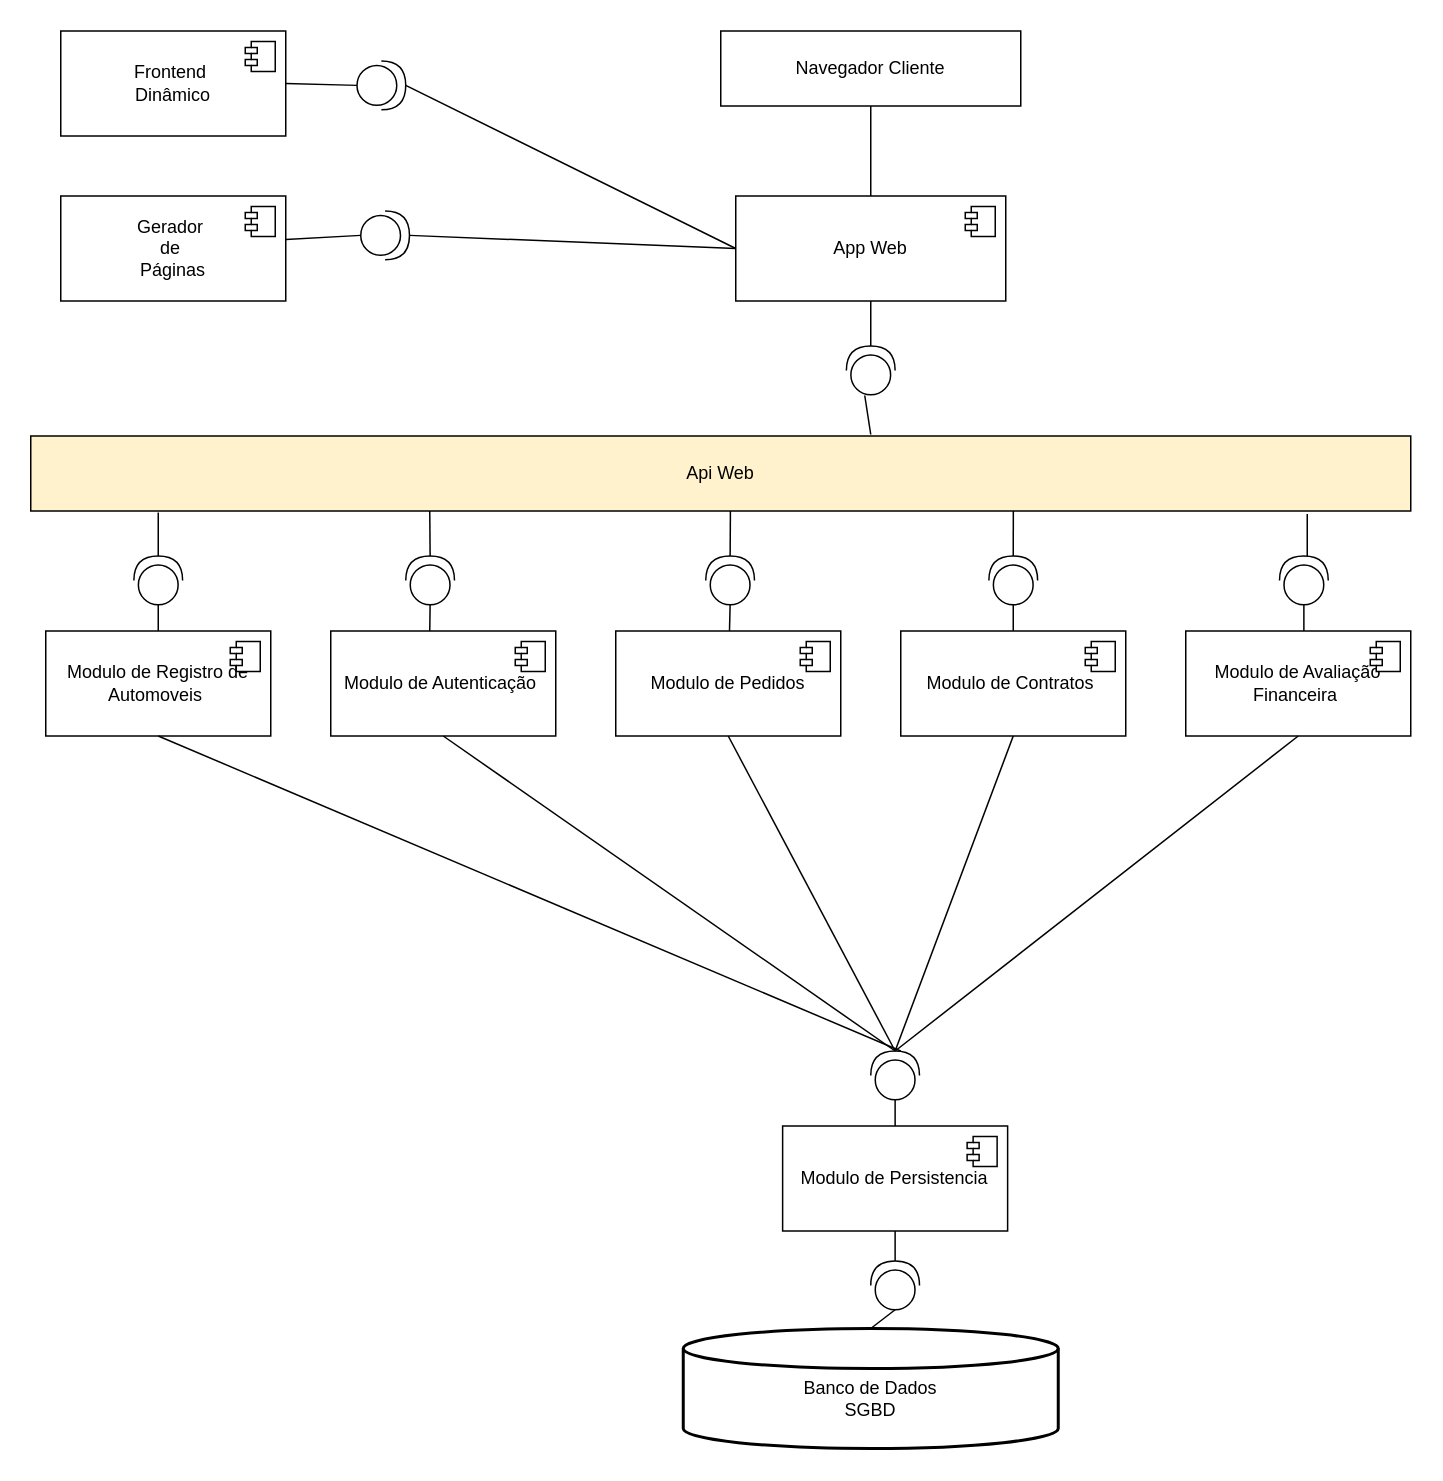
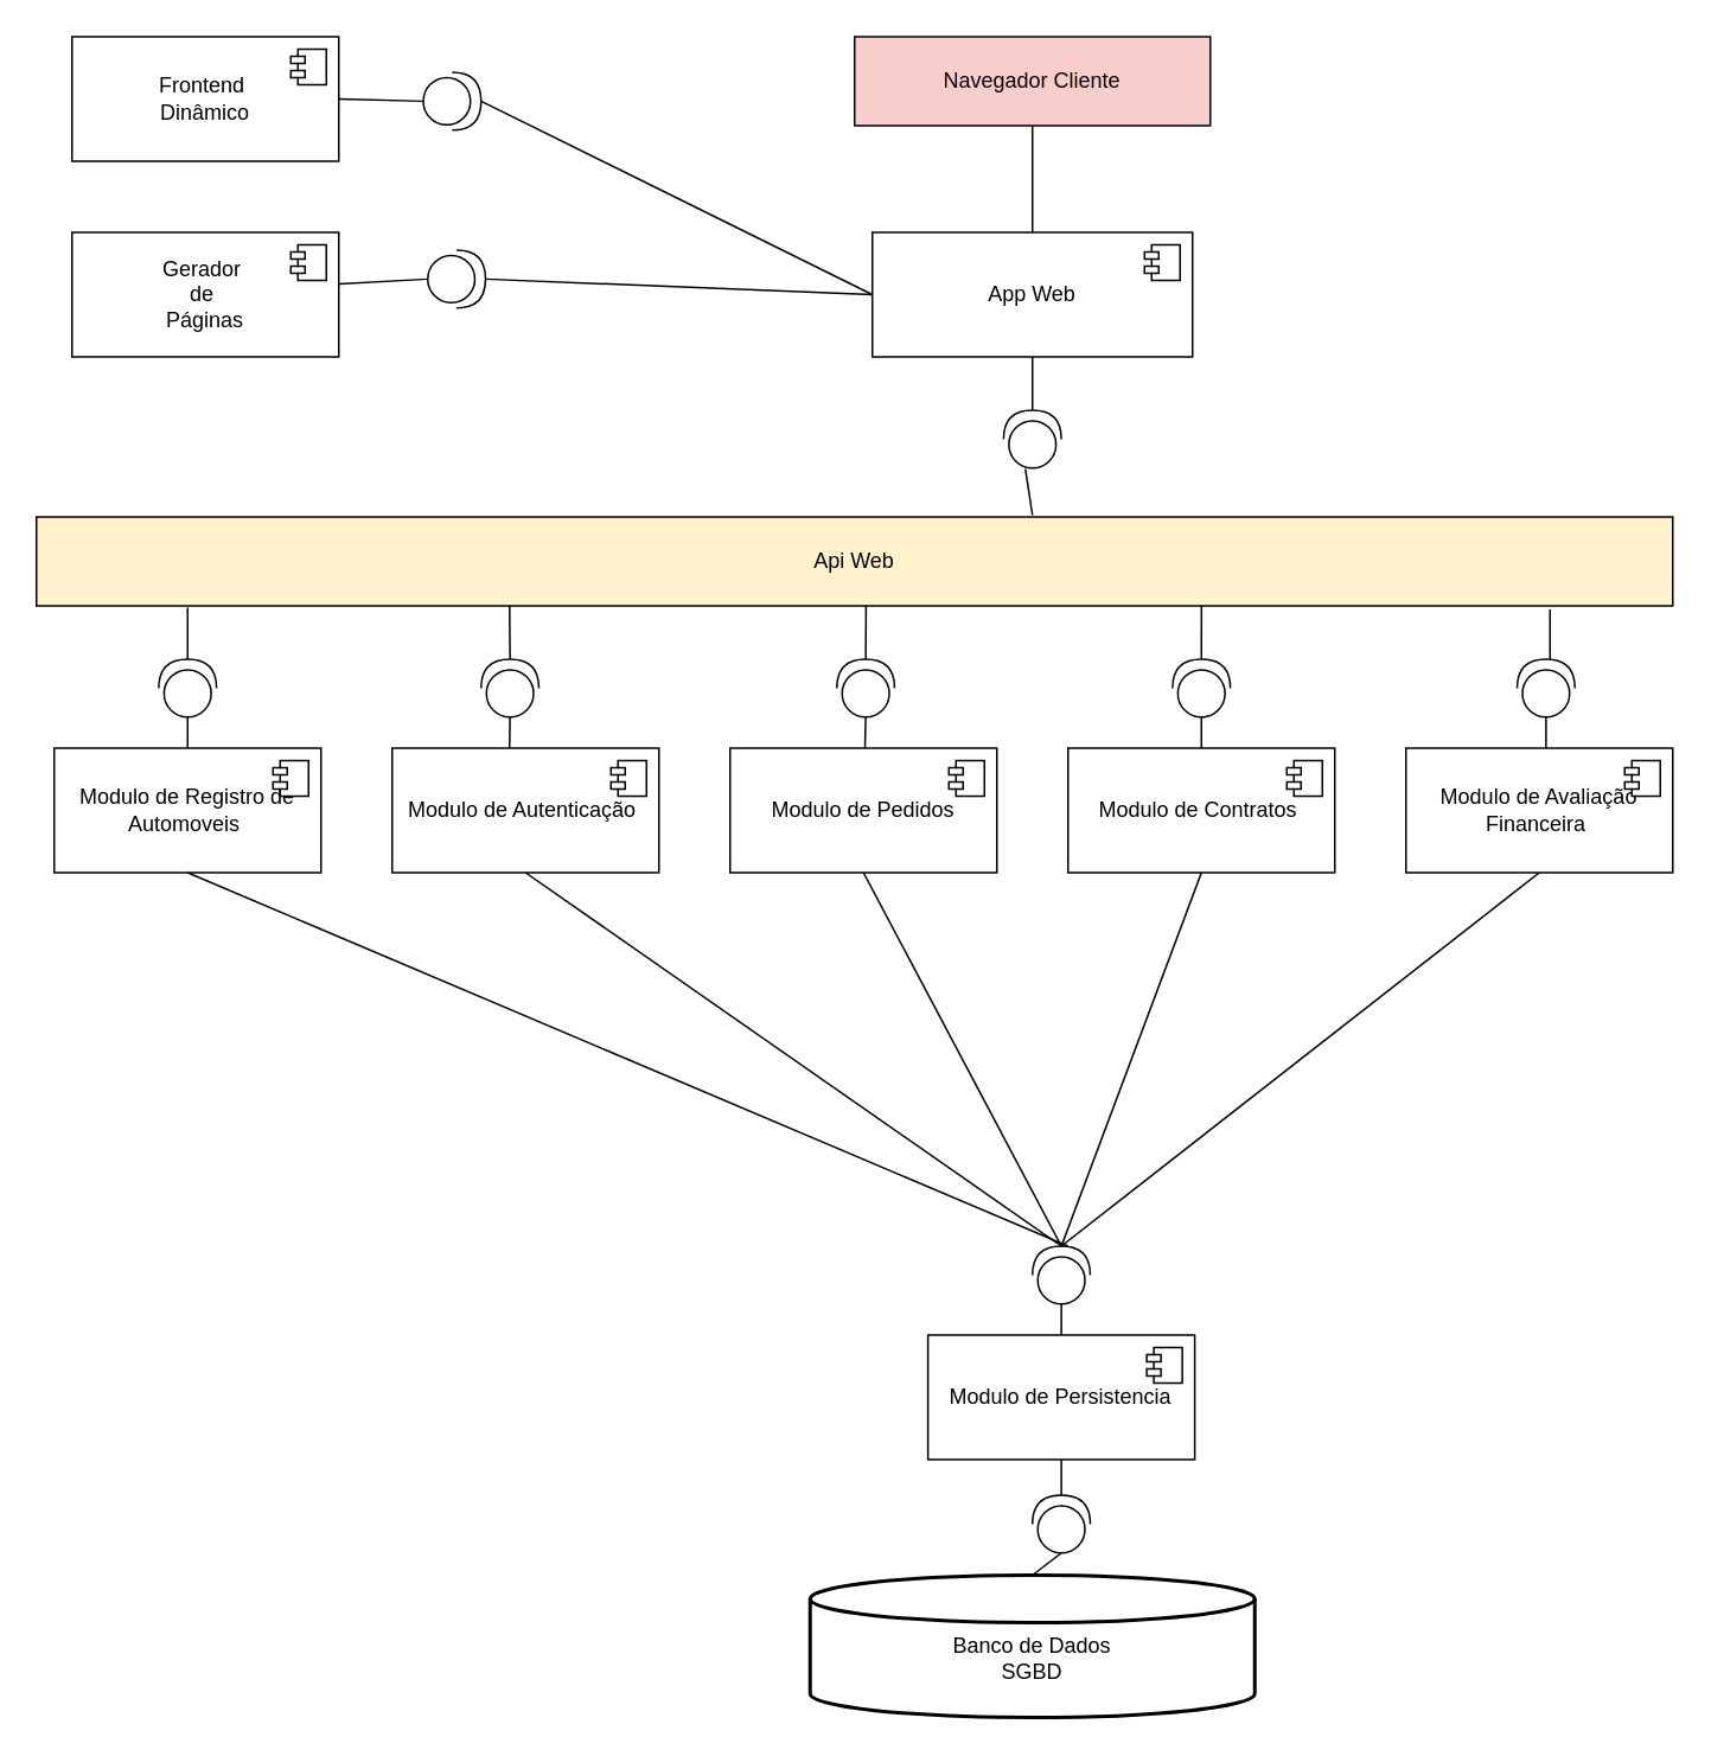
  <mxCell id="0" />
  <mxCell id="1" parent="0" />
  <mxCell id="2" value="&lt;div&gt;&lt;br&gt;&lt;/div&gt;Banco de Dados&lt;br&gt;SGBD" style="strokeWidth=2;html=1;shape=mxgraph.flowchart.database;whiteSpace=wrap;" vertex="1" parent="1"><mxGeometry x="455" y="885" width="250" height="80" as="geometry" /></mxCell>
- <mxCell id="3" value="Navegador Cliente" style="rounded=0;whiteSpace=wrap;html=1;" vertex="1" parent="1"><mxGeometry x="480" y="20" width="200" height="50" as="geometry" /></mxCell>
+ <mxCell id="3" value="Navegador Cliente" style="rounded=0;whiteSpace=wrap;html=1;fillColor=#f8cecc;" vertex="1" parent="1"><mxGeometry x="480" y="20" width="200" height="50" as="geometry" /></mxCell>
  <mxCell id="4" value="Api Web" style="rounded=0;whiteSpace=wrap;html=1;fillColor=#fff2cc;" vertex="1" parent="1"><mxGeometry x="20" y="290" width="920" height="50" as="geometry" /></mxCell>
  <mxCell id="5" value="App Web" style="html=1;dropTarget=0;whiteSpace=wrap;" vertex="1" parent="1"><mxGeometry x="490" y="130" width="180" height="70" as="geometry" /></mxCell>
  <mxCell id="6" value="" style="shape=module;jettyWidth=8;jettyHeight=4;" vertex="1" parent="5"><mxGeometry x="1" width="20" height="20" relative="1" as="geometry"><mxPoint x="-27" y="7" as="offset" /></mxGeometry></mxCell>
  <mxCell id="7" value="Modulo de Autenticação&amp;nbsp;" style="html=1;dropTarget=0;whiteSpace=wrap;" vertex="1" parent="1"><mxGeometry x="220" y="420" width="150" height="70" as="geometry" /></mxCell>
  <mxCell id="8" value="" style="shape=module;jettyWidth=8;jettyHeight=4;" vertex="1" parent="7"><mxGeometry x="1" width="20" height="20" relative="1" as="geometry"><mxPoint x="-27" y="7" as="offset" /></mxGeometry></mxCell>
  <mxCell id="9" value="Modulo de Pedidos" style="html=1;dropTarget=0;whiteSpace=wrap;" vertex="1" parent="1"><mxGeometry x="410" y="420" width="150" height="70" as="geometry" /></mxCell>
  <mxCell id="10" value="" style="shape=module;jettyWidth=8;jettyHeight=4;" vertex="1" parent="9"><mxGeometry x="1" width="20" height="20" relative="1" as="geometry"><mxPoint x="-27" y="7" as="offset" /></mxGeometry></mxCell>
  <mxCell id="11" value="Modulo de Contratos&amp;nbsp;" style="html=1;dropTarget=0;whiteSpace=wrap;" vertex="1" parent="1"><mxGeometry x="600" y="420" width="150" height="70" as="geometry" /></mxCell>
  <mxCell id="12" value="" style="shape=module;jettyWidth=8;jettyHeight=4;" vertex="1" parent="11"><mxGeometry x="1" width="20" height="20" relative="1" as="geometry"><mxPoint x="-27" y="7" as="offset" /></mxGeometry></mxCell>
  <mxCell id="13" value="Modulo de Avaliação Financeira&amp;nbsp;" style="html=1;dropTarget=0;whiteSpace=wrap;" vertex="1" parent="1"><mxGeometry x="790" y="420" width="150" height="70" as="geometry" /></mxCell>
  <mxCell id="14" value="" style="shape=module;jettyWidth=8;jettyHeight=4;" vertex="1" parent="13"><mxGeometry x="1" width="20" height="20" relative="1" as="geometry"><mxPoint x="-27" y="7" as="offset" /></mxGeometry></mxCell>
  <mxCell id="15" value="" style="shape=providedRequiredInterface;html=1;verticalLabelPosition=bottom;sketch=0;rotation=-90;" vertex="1" parent="1"><mxGeometry x="852.5" y="370" width="32.5" height="32.5" as="geometry" /></mxCell>
  <mxCell id="16" value="" style="shape=providedRequiredInterface;html=1;verticalLabelPosition=bottom;sketch=0;rotation=-90;" vertex="1" parent="1"><mxGeometry x="658.75" y="370" width="32.5" height="32.5" as="geometry" /></mxCell>
  <mxCell id="17" value="" style="shape=providedRequiredInterface;html=1;verticalLabelPosition=bottom;sketch=0;rotation=-90;" vertex="1" parent="1"><mxGeometry x="470" y="370" width="32.5" height="32.5" as="geometry" /></mxCell>
  <mxCell id="18" value="" style="shape=providedRequiredInterface;html=1;verticalLabelPosition=bottom;sketch=0;rotation=-90;" vertex="1" parent="1"><mxGeometry x="270" y="370" width="32.5" height="32.5" as="geometry" /></mxCell>
  <mxCell id="19" value="" style="endArrow=none;html=1;rounded=0;fontSize=12;startSize=8;endSize=8;curved=1;exitX=1;exitY=0.5;exitDx=0;exitDy=0;exitPerimeter=0;" edge="1" parent="1" source="18"><mxGeometry width="50" height="50" relative="1" as="geometry"><mxPoint x="320" y="410" as="sourcePoint" /><mxPoint x="286" y="340" as="targetPoint" /></mxGeometry></mxCell>
  <mxCell id="20" value="" style="endArrow=none;html=1;rounded=0;fontSize=12;startSize=8;endSize=8;curved=1;exitX=0;exitY=0.5;exitDx=0;exitDy=0;exitPerimeter=0;" edge="1" parent="1" source="18"><mxGeometry width="50" height="50" relative="1" as="geometry"><mxPoint x="296" y="380" as="sourcePoint" /><mxPoint x="286" y="420" as="targetPoint" /></mxGeometry></mxCell>
  <mxCell id="21" value="" style="endArrow=none;html=1;rounded=0;fontSize=12;startSize=8;endSize=8;curved=1;exitX=0;exitY=0.5;exitDx=0;exitDy=0;exitPerimeter=0;" edge="1" parent="1" source="17" target="9"><mxGeometry width="50" height="50" relative="1" as="geometry"><mxPoint x="296" y="413" as="sourcePoint" /><mxPoint x="296" y="430" as="targetPoint" /></mxGeometry></mxCell>
  <mxCell id="22" value="" style="endArrow=none;html=1;rounded=0;fontSize=12;startSize=8;endSize=8;curved=1;entryX=1;entryY=0.5;entryDx=0;entryDy=0;entryPerimeter=0;exitX=0.507;exitY=1;exitDx=0;exitDy=0;exitPerimeter=0;" edge="1" parent="1" source="4" target="17"><mxGeometry width="50" height="50" relative="1" as="geometry"><mxPoint x="486" y="350" as="sourcePoint" /><mxPoint x="490" y="370" as="targetPoint" /></mxGeometry></mxCell>
  <mxCell id="23" value="" style="endArrow=none;html=1;rounded=0;fontSize=12;startSize=8;endSize=8;curved=1;entryX=1;entryY=0.5;entryDx=0;entryDy=0;entryPerimeter=0;exitX=0.712;exitY=1;exitDx=0;exitDy=0;exitPerimeter=0;" edge="1" parent="1" source="4" target="16"><mxGeometry width="50" height="50" relative="1" as="geometry"><mxPoint x="496" y="352" as="sourcePoint" /><mxPoint x="496" y="380" as="targetPoint" /><Array as="points" /></mxGeometry></mxCell>
  <mxCell id="24" value="" style="endArrow=none;html=1;rounded=0;fontSize=12;startSize=8;endSize=8;curved=1;entryX=0;entryY=0.5;entryDx=0;entryDy=0;entryPerimeter=0;exitX=0.5;exitY=0;exitDx=0;exitDy=0;" edge="1" parent="1" source="11" target="16"><mxGeometry width="50" height="50" relative="1" as="geometry"><mxPoint x="686" y="353" as="sourcePoint" /><mxPoint x="685" y="380" as="targetPoint" /></mxGeometry></mxCell>
  <mxCell id="25" value="" style="endArrow=none;html=1;rounded=0;fontSize=12;startSize=8;endSize=8;curved=1;entryX=0;entryY=0.5;entryDx=0;entryDy=0;entryPerimeter=0;exitX=0.525;exitY=0;exitDx=0;exitDy=0;exitPerimeter=0;" edge="1" parent="1" source="13" target="15"><mxGeometry width="50" height="50" relative="1" as="geometry"><mxPoint x="685" y="430" as="sourcePoint" /><mxPoint x="685" y="413" as="targetPoint" /></mxGeometry></mxCell>
  <mxCell id="26" value="" style="endArrow=none;html=1;rounded=0;fontSize=12;startSize=8;endSize=8;curved=1;entryX=0.925;entryY=1.04;entryDx=0;entryDy=0;entryPerimeter=0;" edge="1" parent="1" target="4"><mxGeometry width="50" height="50" relative="1" as="geometry"><mxPoint x="871" y="370" as="sourcePoint" /><mxPoint x="879" y="413" as="targetPoint" /></mxGeometry></mxCell>
  <mxCell id="27" value="" style="shape=providedRequiredInterface;html=1;verticalLabelPosition=bottom;sketch=0;rotation=-90;" vertex="1" parent="1"><mxGeometry x="580" y="700" width="32.5" height="32.5" as="geometry" /></mxCell>
  <mxCell id="28" value="" style="endArrow=none;html=1;rounded=0;fontSize=12;startSize=8;endSize=8;curved=1;exitX=0.5;exitY=0;exitDx=0;exitDy=0;exitPerimeter=0;entryX=0;entryY=0.5;entryDx=0;entryDy=0;entryPerimeter=0;" edge="1" parent="1" source="44" target="27"><mxGeometry width="50" height="50" relative="1" as="geometry"><mxPoint x="496" y="413" as="sourcePoint" /><mxPoint x="496" y="430" as="targetPoint" /></mxGeometry></mxCell>
  <mxCell id="29" value="" style="endArrow=none;html=1;rounded=0;fontSize=12;startSize=8;endSize=8;curved=1;exitX=1;exitY=0.5;exitDx=0;exitDy=0;exitPerimeter=0;entryX=0.5;entryY=1;entryDx=0;entryDy=0;" edge="1" parent="1" source="27" target="11"><mxGeometry width="50" height="50" relative="1" as="geometry"><mxPoint x="835" y="710" as="sourcePoint" /><mxPoint x="875" y="500" as="targetPoint" /></mxGeometry></mxCell>
  <mxCell id="30" value="" style="endArrow=none;html=1;rounded=0;fontSize=12;startSize=8;endSize=8;curved=1;entryX=0.5;entryY=1;entryDx=0;entryDy=0;exitX=1;exitY=0.5;exitDx=0;exitDy=0;exitPerimeter=0;" edge="1" parent="1" source="27" target="9"><mxGeometry width="50" height="50" relative="1" as="geometry"><mxPoint x="820" y="700" as="sourcePoint" /><mxPoint x="685" y="500" as="targetPoint" /></mxGeometry></mxCell>
  <mxCell id="31" value="" style="endArrow=none;html=1;rounded=0;fontSize=12;startSize=8;endSize=8;curved=1;entryX=0.5;entryY=1;entryDx=0;entryDy=0;exitX=1;exitY=0.5;exitDx=0;exitDy=0;exitPerimeter=0;" edge="1" parent="1" source="27" target="7"><mxGeometry width="50" height="50" relative="1" as="geometry"><mxPoint x="830" y="700" as="sourcePoint" /><mxPoint x="495" y="500" as="targetPoint" /></mxGeometry></mxCell>
  <mxCell id="32" value="" style="endArrow=none;html=1;rounded=0;fontSize=12;startSize=8;endSize=8;curved=1;exitX=1;exitY=0.5;exitDx=0;exitDy=0;exitPerimeter=0;entryX=0.5;entryY=1;entryDx=0;entryDy=0;" edge="1" parent="1" source="27" target="13"><mxGeometry width="50" height="50" relative="1" as="geometry"><mxPoint x="835" y="710" as="sourcePoint" /><mxPoint x="685" y="500" as="targetPoint" /></mxGeometry></mxCell>
  <mxCell id="33" value="Modulo de Registro de Automoveis&lt;span style=&quot;background-color: transparent; color: light-dark(rgb(0, 0, 0), rgb(255, 255, 255));&quot;&gt;&amp;nbsp;&lt;/span&gt;" style="html=1;dropTarget=0;whiteSpace=wrap;" vertex="1" parent="1"><mxGeometry x="30" y="420" width="150" height="70" as="geometry" /></mxCell>
  <mxCell id="34" value="" style="shape=module;jettyWidth=8;jettyHeight=4;" vertex="1" parent="33"><mxGeometry x="1" width="20" height="20" relative="1" as="geometry"><mxPoint x="-27" y="7" as="offset" /></mxGeometry></mxCell>
  <mxCell id="35" value="" style="shape=providedRequiredInterface;html=1;verticalLabelPosition=bottom;sketch=0;rotation=-90;" vertex="1" parent="1"><mxGeometry x="88.75" y="370" width="32.5" height="32.5" as="geometry" /></mxCell>
  <mxCell id="36" value="" style="endArrow=none;html=1;rounded=0;fontSize=12;startSize=8;endSize=8;curved=1;exitX=1;exitY=0.5;exitDx=0;exitDy=0;exitPerimeter=0;" edge="1" parent="1" source="35"><mxGeometry width="50" height="50" relative="1" as="geometry"><mxPoint x="296" y="380" as="sourcePoint" /><mxPoint x="105" y="341" as="targetPoint" /></mxGeometry></mxCell>
  <mxCell id="37" value="" style="endArrow=none;html=1;rounded=0;fontSize=12;startSize=8;endSize=8;curved=1;exitX=0;exitY=0.5;exitDx=0;exitDy=0;exitPerimeter=0;entryX=0.5;entryY=0;entryDx=0;entryDy=0;" edge="1" parent="1" source="35" target="33"><mxGeometry width="50" height="50" relative="1" as="geometry"><mxPoint x="115" y="380" as="sourcePoint" /><mxPoint x="115" y="351" as="targetPoint" /></mxGeometry></mxCell>
  <mxCell id="38" value="" style="endArrow=none;html=1;rounded=0;fontSize=12;startSize=8;endSize=8;curved=1;entryX=0.5;entryY=1;entryDx=0;entryDy=0;" edge="1" parent="1" target="33"><mxGeometry width="50" height="50" relative="1" as="geometry"><mxPoint x="600" y="700" as="sourcePoint" /><mxPoint x="305" y="500" as="targetPoint" /></mxGeometry></mxCell>
  <mxCell id="39" value="" style="shape=providedRequiredInterface;html=1;verticalLabelPosition=bottom;sketch=0;rotation=-90;" vertex="1" parent="1"><mxGeometry x="563.75" y="230" width="32.5" height="32.5" as="geometry" /></mxCell>
  <mxCell id="40" value="" style="endArrow=none;html=1;rounded=0;fontSize=12;startSize=8;endSize=8;curved=1;entryX=1;entryY=0.5;entryDx=0;entryDy=0;entryPerimeter=0;exitX=0.5;exitY=1;exitDx=0;exitDy=0;" edge="1" parent="1" source="5" target="39"><mxGeometry width="50" height="50" relative="1" as="geometry"><mxPoint x="570" y="190" as="sourcePoint" /><mxPoint x="685" y="380" as="targetPoint" /><Array as="points" /></mxGeometry></mxCell>
  <mxCell id="41" value="" style="endArrow=none;html=1;rounded=0;fontSize=12;startSize=8;endSize=8;curved=1;" edge="1" parent="1"><mxGeometry width="50" height="50" relative="1" as="geometry"><mxPoint x="576" y="263" as="sourcePoint" /><mxPoint x="580" y="289" as="targetPoint" /><Array as="points" /></mxGeometry></mxCell>
  <mxCell id="42" value="" style="endArrow=none;html=1;rounded=0;fontSize=12;startSize=8;endSize=8;curved=1;entryX=0.5;entryY=0;entryDx=0;entryDy=0;exitX=0.5;exitY=1;exitDx=0;exitDy=0;" edge="1" parent="1" source="3" target="5"><mxGeometry width="50" height="50" relative="1" as="geometry"><mxPoint x="590" y="210" as="sourcePoint" /><mxPoint x="590" y="240" as="targetPoint" /><Array as="points" /></mxGeometry></mxCell>
  <mxCell id="43" value="" style="endArrow=none;html=1;rounded=0;fontSize=12;startSize=8;endSize=8;curved=1;exitX=1;exitY=0.5;exitDx=0;exitDy=0;exitPerimeter=0;entryX=0.5;entryY=1;entryDx=0;entryDy=0;" edge="1" parent="1" source="47" target="44"><mxGeometry width="50" height="50" relative="1" as="geometry"><mxPoint x="595" y="850" as="sourcePoint" /><mxPoint x="596" y="733" as="targetPoint" /></mxGeometry></mxCell>
  <mxCell id="44" value="Modulo de Persistencia" style="html=1;dropTarget=0;whiteSpace=wrap;" vertex="1" parent="1"><mxGeometry x="521.25" y="750" width="150" height="70" as="geometry" /></mxCell>
  <mxCell id="45" value="" style="shape=module;jettyWidth=8;jettyHeight=4;" vertex="1" parent="44"><mxGeometry x="1" width="20" height="20" relative="1" as="geometry"><mxPoint x="-27" y="7" as="offset" /></mxGeometry></mxCell>
  <mxCell id="46" value="" style="endArrow=none;html=1;rounded=0;fontSize=12;startSize=8;endSize=8;curved=1;exitX=0.5;exitY=0;exitDx=0;exitDy=0;exitPerimeter=0;entryX=0;entryY=0.5;entryDx=0;entryDy=0;entryPerimeter=0;" edge="1" parent="1" source="2" target="47"><mxGeometry width="50" height="50" relative="1" as="geometry"><mxPoint x="595" y="890" as="sourcePoint" /><mxPoint x="596" y="820" as="targetPoint" /></mxGeometry></mxCell>
  <mxCell id="47" value="" style="shape=providedRequiredInterface;html=1;verticalLabelPosition=bottom;sketch=0;rotation=-90;" vertex="1" parent="1"><mxGeometry x="580" y="840" width="32.5" height="32.5" as="geometry" /></mxCell>
  <mxCell id="48" value="Gerador&amp;nbsp;&lt;div&gt;de&amp;nbsp;&lt;/div&gt;&lt;div&gt;Páginas&lt;/div&gt;" style="html=1;dropTarget=0;whiteSpace=wrap;" vertex="1" parent="1"><mxGeometry x="40" y="130" width="150" height="70" as="geometry" /></mxCell>
  <mxCell id="49" value="" style="shape=module;jettyWidth=8;jettyHeight=4;" vertex="1" parent="48"><mxGeometry x="1" width="20" height="20" relative="1" as="geometry"><mxPoint x="-27" y="7" as="offset" /></mxGeometry></mxCell>
  <mxCell id="50" value="Frontend&amp;nbsp;&lt;div&gt;Dinâmico&lt;/div&gt;" style="html=1;dropTarget=0;whiteSpace=wrap;" vertex="1" parent="1"><mxGeometry x="40" y="20" width="150" height="70" as="geometry" /></mxCell>
  <mxCell id="51" value="" style="shape=module;jettyWidth=8;jettyHeight=4;" vertex="1" parent="50"><mxGeometry x="1" width="20" height="20" relative="1" as="geometry"><mxPoint x="-27" y="7" as="offset" /></mxGeometry></mxCell>
  <mxCell id="52" value="" style="shape=providedRequiredInterface;html=1;verticalLabelPosition=bottom;sketch=0;rotation=0;" vertex="1" parent="1"><mxGeometry x="240" y="140" width="32.5" height="32.5" as="geometry" /></mxCell>
  <mxCell id="53" value="" style="shape=providedRequiredInterface;html=1;verticalLabelPosition=bottom;sketch=0;rotation=0;" vertex="1" parent="1"><mxGeometry x="237.5" y="40" width="32.5" height="32.5" as="geometry" /></mxCell>
  <mxCell id="54" value="" style="endArrow=none;html=1;rounded=0;fontSize=12;startSize=8;endSize=8;curved=1;exitX=0;exitY=0.5;exitDx=0;exitDy=0;exitPerimeter=0;entryX=1;entryY=0.414;entryDx=0;entryDy=0;entryPerimeter=0;" edge="1" parent="1" source="52" target="48"><mxGeometry width="50" height="50" relative="1" as="geometry"><mxPoint x="115" y="380" as="sourcePoint" /><mxPoint x="115" y="351" as="targetPoint" /></mxGeometry></mxCell>
  <mxCell id="55" value="" style="endArrow=none;html=1;rounded=0;fontSize=12;startSize=8;endSize=8;curved=1;exitX=0;exitY=0.5;exitDx=0;exitDy=0;exitPerimeter=0;entryX=1;entryY=0.5;entryDx=0;entryDy=0;" edge="1" parent="1" source="53" target="50"><mxGeometry width="50" height="50" relative="1" as="geometry"><mxPoint x="250" y="166" as="sourcePoint" /><mxPoint x="200" y="169" as="targetPoint" /></mxGeometry></mxCell>
  <mxCell id="56" value="" style="endArrow=none;html=1;rounded=0;fontSize=12;startSize=8;endSize=8;curved=1;exitX=0;exitY=0.5;exitDx=0;exitDy=0;entryX=1;entryY=0.5;entryDx=0;entryDy=0;entryPerimeter=0;" edge="1" parent="1" source="5" target="52"><mxGeometry width="50" height="50" relative="1" as="geometry"><mxPoint x="250" y="166" as="sourcePoint" /><mxPoint x="200" y="169" as="targetPoint" /></mxGeometry></mxCell>
  <mxCell id="57" value="" style="endArrow=none;html=1;rounded=0;fontSize=12;startSize=8;endSize=8;curved=1;exitX=0;exitY=0.5;exitDx=0;exitDy=0;entryX=1;entryY=0.5;entryDx=0;entryDy=0;entryPerimeter=0;" edge="1" parent="1" source="5" target="53"><mxGeometry width="50" height="50" relative="1" as="geometry"><mxPoint x="500" y="175" as="sourcePoint" /><mxPoint x="283" y="166" as="targetPoint" /></mxGeometry></mxCell>
